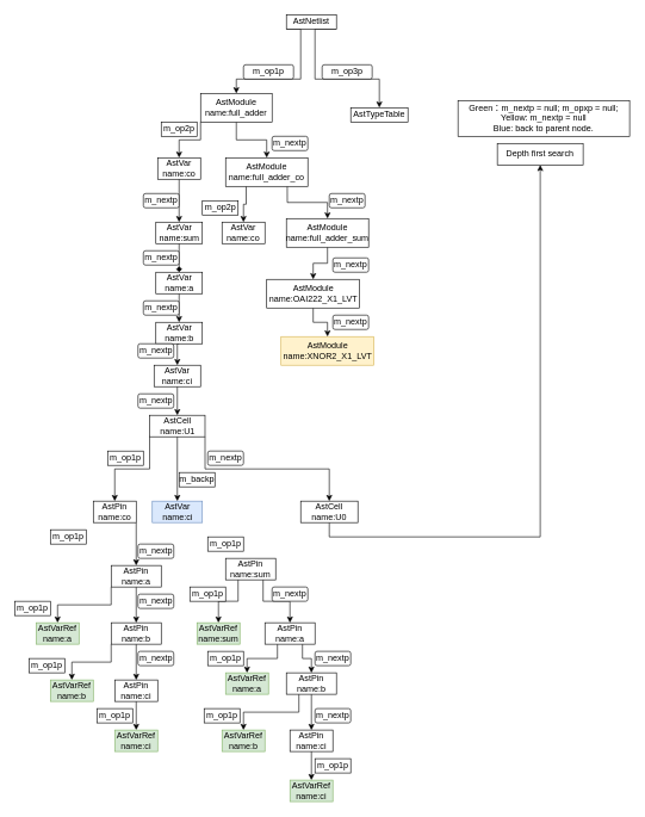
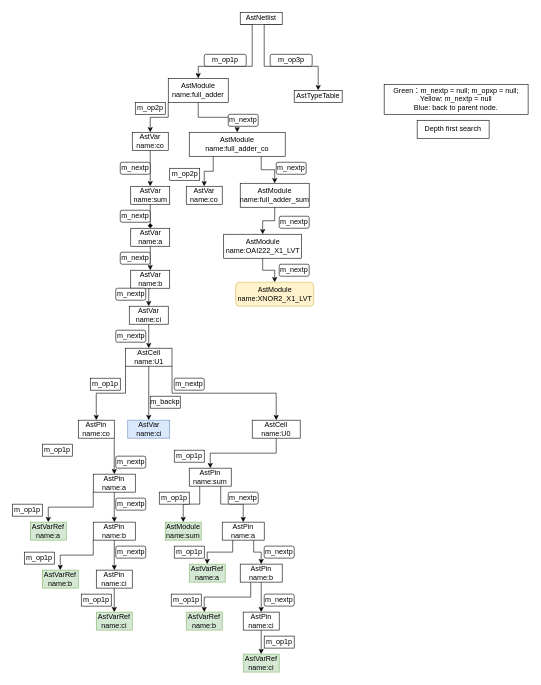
  <mxCell id="0" />
  <mxCell id="1" parent="0" />
  <mxCell id="2" style="edgeStyle=orthogonalEdgeStyle;rounded=0;orthogonalLoop=1;jettySize=auto;html=1;exitX=0;exitY=1;exitDx=0;exitDy=0;" parent="1" source="4" target="8" edge="1"><mxGeometry relative="1" as="geometry"><Array as="points"><mxPoint x="420" y="40" /><mxPoint x="420" y="110" /><mxPoint x="330" y="110" /></Array></mxGeometry></mxCell>
  <mxCell id="3" style="edgeStyle=orthogonalEdgeStyle;rounded=0;orthogonalLoop=1;jettySize=auto;html=1;exitX=1;exitY=1;exitDx=0;exitDy=0;entryX=0.5;entryY=0;entryDx=0;entryDy=0;" parent="1" source="4" target="10" edge="1"><mxGeometry relative="1" as="geometry"><Array as="points"><mxPoint x="440" y="40" /><mxPoint x="440" y="110" /><mxPoint x="530" y="110" /></Array></mxGeometry></mxCell>
  <mxCell id="4" value="AstNetlist" style="rounded=0;whiteSpace=wrap;html=1;" parent="1" vertex="1"><mxGeometry x="400" y="20" width="70" height="20" as="geometry" /></mxCell>
  <mxCell id="5" style="edgeStyle=orthogonalEdgeStyle;rounded=0;orthogonalLoop=1;jettySize=auto;html=1;exitX=0.5;exitY=1;exitDx=0;exitDy=0;" parent="1" source="4" target="4" edge="1"><mxGeometry relative="1" as="geometry" /></mxCell>
  <mxCell id="6" style="edgeStyle=orthogonalEdgeStyle;rounded=0;orthogonalLoop=1;jettySize=auto;html=1;exitX=0;exitY=1;exitDx=0;exitDy=0;entryX=0.5;entryY=0;entryDx=0;entryDy=0;" parent="1" source="8" target="12" edge="1"><mxGeometry relative="1" as="geometry" /></mxCell>
  <mxCell id="7" style="edgeStyle=orthogonalEdgeStyle;rounded=0;orthogonalLoop=1;jettySize=auto;html=1;exitX=0.5;exitY=1;exitDx=0;exitDy=0;" parent="1" source="8" target="83" edge="1"><mxGeometry relative="1" as="geometry" /></mxCell>
  <mxCell id="8" value="&lt;div&gt;AstModule&lt;/div&gt;&lt;div&gt;name:full_adder&lt;br&gt;&lt;/div&gt;" style="rounded=0;whiteSpace=wrap;html=1;" parent="1" vertex="1"><mxGeometry x="280" y="130" width="100" height="40" as="geometry" /></mxCell>
  <mxCell id="9" value="m_op1p" style="rounded=1;whiteSpace=wrap;html=1;" parent="1" vertex="1"><mxGeometry x="340" y="90" width="70" height="20" as="geometry" /></mxCell>
  <mxCell id="10" value="AstTypeTable" style="rounded=0;whiteSpace=wrap;html=1;" parent="1" vertex="1"><mxGeometry x="490" y="150" width="80" height="20" as="geometry" /></mxCell>
  <mxCell id="11" style="edgeStyle=orthogonalEdgeStyle;rounded=0;orthogonalLoop=1;jettySize=auto;html=1;exitX=0.5;exitY=1;exitDx=0;exitDy=0;entryX=0.5;entryY=0;entryDx=0;entryDy=0;" parent="1" source="12" target="15" edge="1"><mxGeometry relative="1" as="geometry" /></mxCell>
  <mxCell id="12" value="&lt;div&gt;AstVar&lt;/div&gt;&lt;div&gt;name:co&lt;br&gt;&lt;/div&gt;" style="rounded=0;whiteSpace=wrap;html=1;" parent="1" vertex="1"><mxGeometry x="220" y="220" width="60" height="30" as="geometry" /></mxCell>
  <mxCell id="13" value="m_op2p" style="rounded=0;whiteSpace=wrap;html=1;" parent="1" vertex="1"><mxGeometry x="225" y="170" width="50" height="20" as="geometry" /></mxCell>
  <mxCell id="14" style="edgeStyle=orthogonalEdgeStyle;rounded=0;orthogonalLoop=1;jettySize=auto;html=1;exitX=0.5;exitY=1;exitDx=0;exitDy=0;entryX=0.5;entryY=0;entryDx=0;entryDy=0;endArrow=diamond;" parent="1" source="15" target="18" edge="1"><mxGeometry relative="1" as="geometry" /></mxCell>
  <mxCell id="15" value="&lt;div&gt;AstVar&lt;/div&gt;&lt;div&gt;name:sum&lt;br&gt;&lt;/div&gt;" style="rounded=0;whiteSpace=wrap;html=1;" parent="1" vertex="1"><mxGeometry x="217.5" y="310" width="65" height="30" as="geometry" /></mxCell>
  <mxCell id="16" value="&lt;div&gt;m_nextp&lt;/div&gt;" style="rounded=1;whiteSpace=wrap;html=1;" parent="1" vertex="1"><mxGeometry x="200" y="270" width="50" height="20" as="geometry" /></mxCell>
  <mxCell id="17" style="edgeStyle=orthogonalEdgeStyle;rounded=0;orthogonalLoop=1;jettySize=auto;html=1;exitX=0.5;exitY=1;exitDx=0;exitDy=0;entryX=0.5;entryY=0;entryDx=0;entryDy=0;" parent="1" source="18" target="20" edge="1"><mxGeometry relative="1" as="geometry" /></mxCell>
  <mxCell id="18" value="&lt;div&gt;AstVar&lt;/div&gt;&lt;div&gt;name:a&lt;br&gt;&lt;/div&gt;" style="rounded=0;whiteSpace=wrap;html=1;" parent="1" vertex="1"><mxGeometry x="217.5" y="380" width="65" height="30" as="geometry" /></mxCell>
  <mxCell id="19" style="edgeStyle=orthogonalEdgeStyle;rounded=0;orthogonalLoop=1;jettySize=auto;html=1;exitX=0.5;exitY=1;exitDx=0;exitDy=0;entryX=0.5;entryY=0;entryDx=0;entryDy=0;" parent="1" source="20" target="22" edge="1"><mxGeometry relative="1" as="geometry" /></mxCell>
  <mxCell id="20" value="&lt;div&gt;AstVar&lt;/div&gt;&lt;div&gt;name:b&lt;br&gt;&lt;/div&gt;" style="rounded=0;whiteSpace=wrap;html=1;" parent="1" vertex="1"><mxGeometry x="217.5" y="450" width="65" height="30" as="geometry" /></mxCell>
  <mxCell id="21" style="edgeStyle=orthogonalEdgeStyle;rounded=0;orthogonalLoop=1;jettySize=auto;html=1;exitX=0.5;exitY=1;exitDx=0;exitDy=0;entryX=0.5;entryY=0;entryDx=0;entryDy=0;" parent="1" source="22" target="26" edge="1"><mxGeometry relative="1" as="geometry" /></mxCell>
  <mxCell id="22" value="&lt;div&gt;AstVar&lt;/div&gt;&lt;div&gt;name:ci&lt;/div&gt;" style="rounded=0;whiteSpace=wrap;html=1;" parent="1" vertex="1"><mxGeometry x="215" y="510" width="65" height="30" as="geometry" /></mxCell>
  <mxCell id="23" style="edgeStyle=orthogonalEdgeStyle;rounded=0;orthogonalLoop=1;jettySize=auto;html=1;exitX=1;exitY=1;exitDx=0;exitDy=0;entryX=0.5;entryY=0;entryDx=0;entryDy=0;" parent="1" source="26" target="32" edge="1"><mxGeometry relative="1" as="geometry" /></mxCell>
  <mxCell id="24" style="edgeStyle=orthogonalEdgeStyle;rounded=0;orthogonalLoop=1;jettySize=auto;html=1;exitX=0.5;exitY=1;exitDx=0;exitDy=0;entryX=0.5;entryY=0;entryDx=0;entryDy=0;" parent="1" source="26" target="34" edge="1"><mxGeometry relative="1" as="geometry" /></mxCell>
  <mxCell id="25" style="edgeStyle=orthogonalEdgeStyle;rounded=0;orthogonalLoop=1;jettySize=auto;html=1;exitX=0;exitY=1;exitDx=0;exitDy=0;entryX=0.5;entryY=0;entryDx=0;entryDy=0;" parent="1" source="26" target="37" edge="1"><mxGeometry relative="1" as="geometry" /></mxCell>
  <mxCell id="26" value="&lt;div&gt;AstCell&lt;/div&gt;&lt;div&gt;name:U1&lt;br&gt;&lt;/div&gt;" style="rounded=0;whiteSpace=wrap;html=1;" parent="1" vertex="1"><mxGeometry x="208.75" y="580" width="77.5" height="30" as="geometry" /></mxCell>
  <mxCell id="27" value="&lt;div&gt;m_nextp&lt;/div&gt;" style="rounded=1;whiteSpace=wrap;html=1;" parent="1" vertex="1"><mxGeometry x="192.5" y="480" width="50" height="20" as="geometry" /></mxCell>
  <mxCell id="28" value="&lt;div&gt;m_nextp&lt;/div&gt;" style="rounded=1;whiteSpace=wrap;html=1;" parent="1" vertex="1"><mxGeometry x="200" y="350" width="50" height="20" as="geometry" /></mxCell>
  <mxCell id="29" value="&lt;div&gt;m_nextp&lt;/div&gt;" style="rounded=1;whiteSpace=wrap;html=1;" parent="1" vertex="1"><mxGeometry x="200" y="420" width="50" height="20" as="geometry" /></mxCell>
  <mxCell id="30" value="&lt;div&gt;m_nextp&lt;/div&gt;" style="rounded=1;whiteSpace=wrap;html=1;" parent="1" vertex="1"><mxGeometry x="192.5" y="550" width="50" height="20" as="geometry" /></mxCell>
- <mxCell id="31" style="edgeStyle=orthogonalEdgeStyle;rounded=0;orthogonalLoop=1;jettySize=auto;html=1;exitX=0.5;exitY=1;exitDx=0;exitDy=0;" parent="1" source="32" target="96" edge="1"><mxGeometry relative="1" as="geometry" /></mxCell>
+ <mxCell id="31" style="edgeStyle=orthogonalEdgeStyle;rounded=0;orthogonalLoop=1;jettySize=auto;html=1;exitX=0.5;exitY=1;exitDx=0;exitDy=0;" parent="1" source="32" target="59" edge="1"><mxGeometry relative="1" as="geometry" /></mxCell>
  <mxCell id="32" value="&lt;div&gt;AstCell&lt;/div&gt;&lt;div&gt;name:U0&lt;/div&gt;" style="rounded=0;whiteSpace=wrap;html=1;" parent="1" vertex="1"><mxGeometry x="420" y="700" width="80" height="30" as="geometry" /></mxCell>
  <mxCell id="33" value="&lt;div&gt;m_nextp&lt;/div&gt;" style="rounded=1;whiteSpace=wrap;html=1;" parent="1" vertex="1"><mxGeometry x="290" y="630" width="50" height="20" as="geometry" /></mxCell>
  <mxCell id="34" value="&lt;div&gt;AstVar&lt;/div&gt;&lt;div&gt;name:ci&lt;br&gt;&lt;/div&gt;" style="rounded=0;whiteSpace=wrap;html=1;fillColor=#dae8fc;strokeColor=#6c8ebf;" parent="1" vertex="1"><mxGeometry x="212.5" y="700" width="70" height="30" as="geometry" /></mxCell>
  <mxCell id="35" value="m_backp" style="rounded=0;whiteSpace=wrap;html=1;" parent="1" vertex="1"><mxGeometry x="250" y="660" width="50" height="20" as="geometry" /></mxCell>
  <mxCell id="36" style="edgeStyle=orthogonalEdgeStyle;rounded=0;orthogonalLoop=1;jettySize=auto;html=1;exitX=1;exitY=1;exitDx=0;exitDy=0;entryX=0.5;entryY=0;entryDx=0;entryDy=0;" parent="1" source="37" target="41" edge="1"><mxGeometry relative="1" as="geometry" /></mxCell>
  <mxCell id="37" value="&lt;div&gt;AstPin&lt;/div&gt;&lt;div&gt;name:co&lt;br&gt;&lt;/div&gt;" style="rounded=0;whiteSpace=wrap;html=1;" parent="1" vertex="1"><mxGeometry x="130" y="700" width="60" height="30" as="geometry" /></mxCell>
  <mxCell id="38" value="&lt;div&gt;m_op1p&lt;/div&gt;" style="rounded=0;whiteSpace=wrap;html=1;" parent="1" vertex="1"><mxGeometry x="150" y="630" width="50" height="20" as="geometry" /></mxCell>
  <mxCell id="39" style="edgeStyle=orthogonalEdgeStyle;rounded=0;orthogonalLoop=1;jettySize=auto;html=1;exitX=0.5;exitY=1;exitDx=0;exitDy=0;" parent="1" source="41" target="46" edge="1"><mxGeometry relative="1" as="geometry" /></mxCell>
  <mxCell id="40" style="edgeStyle=orthogonalEdgeStyle;rounded=0;orthogonalLoop=1;jettySize=auto;html=1;exitX=0;exitY=1;exitDx=0;exitDy=0;entryX=0.5;entryY=0;entryDx=0;entryDy=0;" parent="1" source="41" target="47" edge="1"><mxGeometry relative="1" as="geometry" /></mxCell>
  <mxCell id="41" value="&lt;div&gt;AstPin&lt;/div&gt;&lt;div&gt;name:a&lt;br&gt;&lt;/div&gt;" style="rounded=0;whiteSpace=wrap;html=1;" parent="1" vertex="1"><mxGeometry x="155" y="790" width="70" height="30" as="geometry" /></mxCell>
  <mxCell id="42" value="&lt;div&gt;m_op1p&lt;/div&gt;" style="rounded=0;whiteSpace=wrap;html=1;" parent="1" vertex="1"><mxGeometry x="70" y="740" width="50" height="20" as="geometry" /></mxCell>
  <mxCell id="43" value="&lt;div&gt;m_nextp&lt;/div&gt;" style="rounded=1;whiteSpace=wrap;html=1;" parent="1" vertex="1"><mxGeometry x="192.5" y="760" width="50" height="20" as="geometry" /></mxCell>
  <mxCell id="44" style="edgeStyle=orthogonalEdgeStyle;rounded=0;orthogonalLoop=1;jettySize=auto;html=1;exitX=0.5;exitY=1;exitDx=0;exitDy=0;entryX=0.5;entryY=0;entryDx=0;entryDy=0;" parent="1" source="46" target="49" edge="1"><mxGeometry relative="1" as="geometry" /></mxCell>
  <mxCell id="45" style="edgeStyle=orthogonalEdgeStyle;rounded=0;orthogonalLoop=1;jettySize=auto;html=1;exitX=0;exitY=1;exitDx=0;exitDy=0;entryX=0.5;entryY=0;entryDx=0;entryDy=0;" parent="1" source="46" target="53" edge="1"><mxGeometry relative="1" as="geometry" /></mxCell>
  <mxCell id="46" value="&lt;div&gt;AstPin&lt;/div&gt;&lt;div&gt;name:b&lt;br&gt;&lt;/div&gt;" style="rounded=0;whiteSpace=wrap;html=1;" parent="1" vertex="1"><mxGeometry x="155" y="870" width="70" height="30" as="geometry" /></mxCell>
  <mxCell id="47" value="&lt;div&gt;AstVarRef&lt;/div&gt;&lt;div&gt;name:a&lt;br&gt;&lt;/div&gt;" style="rounded=0;whiteSpace=wrap;html=1;fillColor=#d5e8d4;strokeColor=#82b366;" parent="1" vertex="1"><mxGeometry x="50" y="870" width="60" height="30" as="geometry" /></mxCell>
  <mxCell id="48" style="edgeStyle=orthogonalEdgeStyle;rounded=0;orthogonalLoop=1;jettySize=auto;html=1;exitX=0.5;exitY=1;exitDx=0;exitDy=0;" parent="1" source="49" target="55" edge="1"><mxGeometry relative="1" as="geometry" /></mxCell>
  <mxCell id="49" value="&lt;div&gt;AstPin&lt;/div&gt;&lt;div&gt;name:ci&lt;/div&gt;" style="rounded=0;whiteSpace=wrap;html=1;" parent="1" vertex="1"><mxGeometry x="160" y="950" width="60" height="30" as="geometry" /></mxCell>
  <mxCell id="50" value="&lt;div&gt;m_op1p&lt;/div&gt;" style="rounded=0;whiteSpace=wrap;html=1;" parent="1" vertex="1"><mxGeometry x="20" y="840" width="50" height="20" as="geometry" /></mxCell>
  <mxCell id="51" value="&lt;div&gt;m_nextp&lt;/div&gt;" style="rounded=1;whiteSpace=wrap;html=1;" parent="1" vertex="1"><mxGeometry x="192.5" y="830" width="50" height="20" as="geometry" /></mxCell>
  <mxCell id="52" value="&lt;div&gt;m_nextp&lt;/div&gt;" style="rounded=1;whiteSpace=wrap;html=1;" parent="1" vertex="1"><mxGeometry x="192.5" y="910" width="50" height="20" as="geometry" /></mxCell>
  <mxCell id="53" value="&lt;div&gt;AstVarRef&lt;/div&gt;&lt;div&gt;name:b&lt;br&gt;&lt;/div&gt;" style="rounded=0;whiteSpace=wrap;html=1;fillColor=#d5e8d4;strokeColor=#82b366;" parent="1" vertex="1"><mxGeometry x="70" y="950" width="60" height="30" as="geometry" /></mxCell>
  <mxCell id="54" value="&lt;div&gt;m_op1p&lt;/div&gt;" style="rounded=0;whiteSpace=wrap;html=1;" parent="1" vertex="1"><mxGeometry x="40" y="920" width="50" height="20" as="geometry" /></mxCell>
  <mxCell id="55" value="&lt;div&gt;AstVarRef&lt;/div&gt;&lt;div&gt;name:ci&lt;br&gt;&lt;/div&gt;" style="rounded=0;whiteSpace=wrap;html=1;fillColor=#d5e8d4;strokeColor=#82b366;" parent="1" vertex="1"><mxGeometry x="160" y="1020" width="60" height="30" as="geometry" /></mxCell>
  <mxCell id="56" value="&lt;div&gt;m_op1p&lt;/div&gt;" style="rounded=0;whiteSpace=wrap;html=1;" parent="1" vertex="1"><mxGeometry x="135" y="990" width="50" height="20" as="geometry" /></mxCell>
  <mxCell id="57" style="edgeStyle=orthogonalEdgeStyle;rounded=0;orthogonalLoop=1;jettySize=auto;html=1;exitX=0.25;exitY=1;exitDx=0;exitDy=0;" parent="1" source="59" target="61" edge="1"><mxGeometry relative="1" as="geometry" /></mxCell>
  <mxCell id="58" style="edgeStyle=orthogonalEdgeStyle;rounded=0;orthogonalLoop=1;jettySize=auto;html=1;exitX=0.75;exitY=1;exitDx=0;exitDy=0;entryX=0.5;entryY=0;entryDx=0;entryDy=0;" parent="1" source="59" target="65" edge="1"><mxGeometry relative="1" as="geometry" /></mxCell>
  <mxCell id="59" value="&lt;div&gt;AstPin&lt;/div&gt;&lt;div&gt;name:sum&lt;br&gt;&lt;/div&gt;" style="rounded=0;whiteSpace=wrap;html=1;" parent="1" vertex="1"><mxGeometry x="315" y="780" width="70" height="30" as="geometry" /></mxCell>
  <mxCell id="60" value="&lt;div&gt;m_op1p&lt;/div&gt;" style="rounded=0;whiteSpace=wrap;html=1;" parent="1" vertex="1"><mxGeometry x="290" y="750" width="50" height="20" as="geometry" /></mxCell>
- <mxCell id="61" value="&lt;div&gt;AstVarRef&lt;/div&gt;&lt;div&gt;name:sum&lt;br&gt;&lt;/div&gt;" style="rounded=0;whiteSpace=wrap;html=1;fillColor=#d5e8d4;strokeColor=#82b366;" parent="1" vertex="1"><mxGeometry x="275" y="870" width="60" height="30" as="geometry" /></mxCell>
+ <mxCell id="61" value="&lt;div&gt;AstModule&lt;/div&gt;&lt;div&gt;name:sum&lt;br&gt;&lt;/div&gt;" style="rounded=0;whiteSpace=wrap;html=1;fillColor=#d5e8d4;strokeColor=#82b366;" parent="1" vertex="1"><mxGeometry x="275" y="870" width="60" height="30" as="geometry" /></mxCell>
  <mxCell id="62" value="&lt;div&gt;m_op1p&lt;/div&gt;" style="rounded=0;whiteSpace=wrap;html=1;" parent="1" vertex="1"><mxGeometry x="265" y="820" width="50" height="20" as="geometry" /></mxCell>
  <mxCell id="63" style="edgeStyle=orthogonalEdgeStyle;rounded=0;orthogonalLoop=1;jettySize=auto;html=1;exitX=0.25;exitY=1;exitDx=0;exitDy=0;entryX=0.5;entryY=0;entryDx=0;entryDy=0;" parent="1" source="65" target="67" edge="1"><mxGeometry relative="1" as="geometry" /></mxCell>
  <mxCell id="64" style="edgeStyle=orthogonalEdgeStyle;rounded=0;orthogonalLoop=1;jettySize=auto;html=1;exitX=0.75;exitY=1;exitDx=0;exitDy=0;entryX=0.5;entryY=0;entryDx=0;entryDy=0;" parent="1" source="65" target="71" edge="1"><mxGeometry relative="1" as="geometry" /></mxCell>
  <mxCell id="65" value="&lt;div&gt;AstPin&lt;/div&gt;&lt;div&gt;name:a&lt;/div&gt;" style="rounded=0;whiteSpace=wrap;html=1;" parent="1" vertex="1"><mxGeometry x="370" y="870" width="70" height="30" as="geometry" /></mxCell>
  <mxCell id="66" value="&lt;div&gt;m_nextp&lt;/div&gt;" style="rounded=1;whiteSpace=wrap;html=1;" parent="1" vertex="1"><mxGeometry x="380" y="820" width="50" height="20" as="geometry" /></mxCell>
  <mxCell id="67" value="&lt;div&gt;AstVarRef&lt;/div&gt;&lt;div&gt;name:a&lt;br&gt;&lt;/div&gt;" style="rounded=0;whiteSpace=wrap;html=1;fillColor=#d5e8d4;strokeColor=#82b366;" parent="1" vertex="1"><mxGeometry x="315" y="940" width="60" height="30" as="geometry" /></mxCell>
  <mxCell id="68" value="&lt;div&gt;m_op1p&lt;/div&gt;" style="rounded=0;whiteSpace=wrap;html=1;" parent="1" vertex="1"><mxGeometry x="290" y="910" width="50" height="20" as="geometry" /></mxCell>
  <mxCell id="69" style="edgeStyle=orthogonalEdgeStyle;rounded=0;orthogonalLoop=1;jettySize=auto;html=1;exitX=0.25;exitY=1;exitDx=0;exitDy=0;entryX=0.5;entryY=0;entryDx=0;entryDy=0;" parent="1" source="71" target="73" edge="1"><mxGeometry relative="1" as="geometry" /></mxCell>
  <mxCell id="70" style="edgeStyle=orthogonalEdgeStyle;rounded=0;orthogonalLoop=1;jettySize=auto;html=1;exitX=0.5;exitY=1;exitDx=0;exitDy=0;entryX=0.5;entryY=0;entryDx=0;entryDy=0;" parent="1" source="71" target="76" edge="1"><mxGeometry relative="1" as="geometry" /></mxCell>
  <mxCell id="71" value="&lt;div&gt;AstPin&lt;/div&gt;&lt;div&gt;name:b&lt;br&gt;&lt;/div&gt;" style="rounded=0;whiteSpace=wrap;html=1;" parent="1" vertex="1"><mxGeometry x="400" y="940" width="70" height="30" as="geometry" /></mxCell>
  <mxCell id="72" value="&lt;div&gt;m_nextp&lt;/div&gt;" style="rounded=1;whiteSpace=wrap;html=1;" parent="1" vertex="1"><mxGeometry x="440" y="910" width="50" height="20" as="geometry" /></mxCell>
  <mxCell id="73" value="&lt;div&gt;AstVarRef&lt;/div&gt;&lt;div&gt;name:b&lt;br&gt;&lt;/div&gt;" style="rounded=0;whiteSpace=wrap;html=1;fillColor=#d5e8d4;strokeColor=#82b366;" parent="1" vertex="1"><mxGeometry x="310" y="1020" width="60" height="30" as="geometry" /></mxCell>
  <mxCell id="74" value="&lt;div&gt;m_op1p&lt;/div&gt;" style="rounded=0;whiteSpace=wrap;html=1;" parent="1" vertex="1"><mxGeometry x="285" y="990" width="50" height="20" as="geometry" /></mxCell>
  <mxCell id="75" style="edgeStyle=orthogonalEdgeStyle;rounded=0;orthogonalLoop=1;jettySize=auto;html=1;exitX=0.5;exitY=1;exitDx=0;exitDy=0;entryX=0.5;entryY=0;entryDx=0;entryDy=0;" parent="1" source="76" target="78" edge="1"><mxGeometry relative="1" as="geometry" /></mxCell>
  <mxCell id="76" value="&lt;div&gt;AstPin&lt;/div&gt;&lt;div&gt;name:ci&lt;/div&gt;" style="rounded=0;whiteSpace=wrap;html=1;" parent="1" vertex="1"><mxGeometry x="405" y="1020" width="60" height="30" as="geometry" /></mxCell>
  <mxCell id="77" value="&lt;div&gt;m_nextp&lt;/div&gt;" style="rounded=1;whiteSpace=wrap;html=1;" parent="1" vertex="1"><mxGeometry x="440" y="990" width="50" height="20" as="geometry" /></mxCell>
  <mxCell id="78" value="&lt;div&gt;AstVarRef&lt;/div&gt;&lt;div&gt;name:ci&lt;br&gt;&lt;/div&gt;" style="rounded=0;whiteSpace=wrap;html=1;fillColor=#d5e8d4;strokeColor=#82b366;" parent="1" vertex="1"><mxGeometry x="405" y="1090" width="60" height="30" as="geometry" /></mxCell>
  <mxCell id="79" value="&lt;div&gt;m_op1p&lt;/div&gt;" style="rounded=0;whiteSpace=wrap;html=1;" parent="1" vertex="1"><mxGeometry x="440" y="1060" width="50" height="20" as="geometry" /></mxCell>
  <mxCell id="80" value="m_op3p" style="rounded=1;whiteSpace=wrap;html=1;" parent="1" vertex="1"><mxGeometry x="450" y="90" width="70" height="20" as="geometry" /></mxCell>
  <mxCell id="81" style="edgeStyle=orthogonalEdgeStyle;rounded=0;orthogonalLoop=1;jettySize=auto;html=1;exitX=0.75;exitY=1;exitDx=0;exitDy=0;entryX=0.5;entryY=0;entryDx=0;entryDy=0;" parent="1" source="83" target="88" edge="1"><mxGeometry relative="1" as="geometry" /></mxCell>
  <mxCell id="82" style="edgeStyle=orthogonalEdgeStyle;rounded=0;orthogonalLoop=1;jettySize=auto;html=1;exitX=0.25;exitY=1;exitDx=0;exitDy=0;entryX=0.5;entryY=0;entryDx=0;entryDy=0;" parent="1" source="83" target="85" edge="1"><mxGeometry relative="1" as="geometry" /></mxCell>
- <mxCell id="83" value="&lt;div&gt;AstModule&lt;/div&gt;&lt;div&gt;name:full_adder_co&lt;br&gt;&lt;/div&gt;" style="rounded=0;whiteSpace=wrap;html=1;" parent="1" vertex="1"><mxGeometry x="315" y="220" width="115" height="40" as="geometry" /></mxCell>
+ <mxCell id="83" value="&lt;div&gt;AstModule&lt;/div&gt;&lt;div&gt;name:full_adder_co&lt;br&gt;&lt;/div&gt;" style="rounded=0;whiteSpace=wrap;html=1;" parent="1" vertex="1"><mxGeometry x="315" y="220" width="160" height="40" as="geometry" /></mxCell>
  <mxCell id="84" value="&lt;div&gt;m_nextp&lt;/div&gt;" style="rounded=1;whiteSpace=wrap;html=1;" parent="1" vertex="1"><mxGeometry x="380" y="190" width="50" height="20" as="geometry" /></mxCell>
  <mxCell id="85" value="&lt;div&gt;AstVar&lt;/div&gt;&lt;div&gt;name:co&lt;br&gt;&lt;/div&gt;" style="rounded=0;whiteSpace=wrap;html=1;" parent="1" vertex="1"><mxGeometry x="310" y="310" width="60" height="30" as="geometry" /></mxCell>
  <mxCell id="86" value="m_op2p" style="rounded=0;whiteSpace=wrap;html=1;" parent="1" vertex="1"><mxGeometry x="282.5" y="280" width="50" height="20" as="geometry" /></mxCell>
  <mxCell id="87" style="edgeStyle=orthogonalEdgeStyle;rounded=0;orthogonalLoop=1;jettySize=auto;html=1;exitX=0.5;exitY=1;exitDx=0;exitDy=0;entryX=0.5;entryY=0;entryDx=0;entryDy=0;" parent="1" source="88" target="91" edge="1"><mxGeometry relative="1" as="geometry" /></mxCell>
  <mxCell id="88" value="&lt;div&gt;AstModule&lt;/div&gt;&lt;div&gt;name:full_adder_sum&lt;/div&gt;" style="rounded=0;whiteSpace=wrap;html=1;" parent="1" vertex="1"><mxGeometry x="400" y="305" width="115" height="40" as="geometry" /></mxCell>
  <mxCell id="89" value="&lt;div&gt;m_nextp&lt;/div&gt;" style="rounded=1;whiteSpace=wrap;html=1;" parent="1" vertex="1"><mxGeometry x="460" y="270" width="50" height="20" as="geometry" /></mxCell>
  <mxCell id="90" style="edgeStyle=orthogonalEdgeStyle;rounded=0;orthogonalLoop=1;jettySize=auto;html=1;exitX=0.5;exitY=1;exitDx=0;exitDy=0;entryX=0.5;entryY=0;entryDx=0;entryDy=0;" parent="1" source="91" target="93" edge="1"><mxGeometry relative="1" as="geometry" /></mxCell>
  <mxCell id="91" value="&lt;div&gt;AstModule&lt;/div&gt;&lt;div&gt;name:OAI222_X1_LVT&lt;/div&gt;" style="rounded=0;whiteSpace=wrap;html=1;" parent="1" vertex="1"><mxGeometry x="372.5" y="390" width="130" height="40" as="geometry" /></mxCell>
  <mxCell id="92" value="&lt;div&gt;m_nextp&lt;/div&gt;" style="rounded=1;whiteSpace=wrap;html=1;" parent="1" vertex="1"><mxGeometry x="465" y="360" width="50" height="20" as="geometry" /></mxCell>
- <mxCell id="93" value="&lt;div&gt;AstModule&lt;/div&gt;&lt;div&gt;name:XNOR2_X1_LVT&lt;/div&gt;" style="rounded=0;whiteSpace=wrap;html=1;fillColor=#fff2cc;strokeColor=#d6b656;" parent="1" vertex="1"><mxGeometry x="392.5" y="470" width="130" height="40" as="geometry" /></mxCell>
+ <mxCell id="93" value="&lt;div&gt;AstModule&lt;/div&gt;&lt;div&gt;name:XNOR2_X1_LVT&lt;/div&gt;" style="whiteSpace=wrap;html=1;fillColor=#fff2cc;strokeColor=#d6b656;rounded=1;" parent="1" vertex="1"><mxGeometry x="392.5" y="470" width="130" height="40" as="geometry" /></mxCell>
  <mxCell id="94" value="&lt;div&gt;m_nextp&lt;/div&gt;" style="rounded=1;whiteSpace=wrap;html=1;" parent="1" vertex="1"><mxGeometry x="465" y="440" width="50" height="20" as="geometry" /></mxCell>
  <mxCell id="95" value="&lt;div&gt;Green：m_nextp = null; m_opxp = null;&lt;/div&gt;&lt;div&gt;Yellow: m_nextp = null&lt;/div&gt;&lt;div&gt;Blue: back to parent node.&lt;br&gt;&lt;/div&gt;" style="rounded=0;whiteSpace=wrap;html=1;" parent="1" vertex="1"><mxGeometry x="640" y="140" width="240" height="50" as="geometry" /></mxCell>
  <mxCell id="96" value="Depth first search" style="rounded=0;whiteSpace=wrap;html=1;" parent="1" vertex="1"><mxGeometry x="695" y="200" width="120" height="30" as="geometry" /></mxCell>
